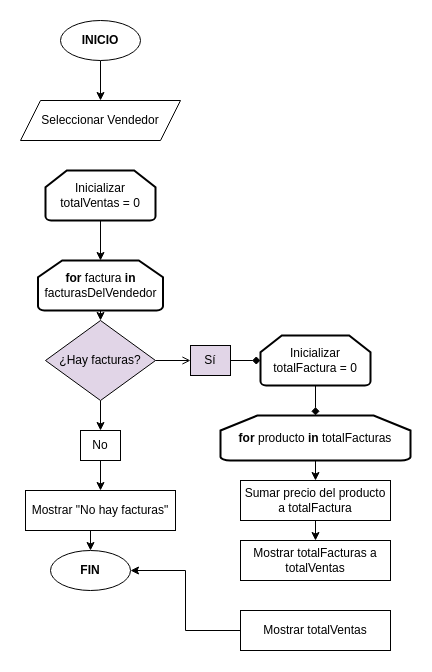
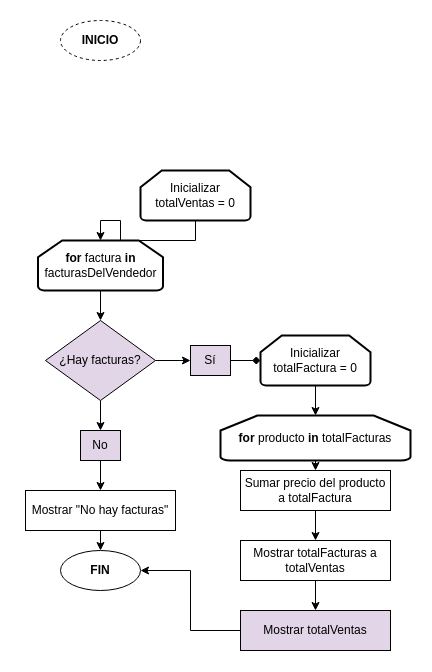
  <mxCell id="0" />
  <mxCell id="1" parent="0" />
  <mxCell id="2" value="Sí" style="rounded=0;whiteSpace=wrap;html=1;fillColor=#e1d5e7;" parent="1" vertex="1"><mxGeometry x="190" y="345" width="40" height="30" as="geometry" /></mxCell>
  <mxCell id="3" style="edgeStyle=orthogonalEdgeStyle;rounded=0;orthogonalLoop=1;jettySize=auto;html=1;exitX=0.5;exitY=1;exitDx=0;exitDy=0;entryX=0.5;entryY=0;entryDx=0;entryDy=0;" edge="1" parent="1" source="4" target="6"><mxGeometry relative="1" as="geometry" /></mxCell>
- <mxCell id="4" value="Sumar precio del producto a totalFactura" style="rounded=0;whiteSpace=wrap;html=1;" parent="1" vertex="1"><mxGeometry x="240" y="480" width="150" height="40" as="geometry" /></mxCell>
+ <mxCell id="4" value="Sumar precio del producto a totalFactura" style="rounded=0;whiteSpace=wrap;html=1;" parent="1" vertex="1"><mxGeometry x="240" y="470" width="150" height="40" as="geometry" /></mxCell>
+ <mxCell id="5" style="edgeStyle=orthogonalEdgeStyle;rounded=0;orthogonalLoop=1;jettySize=auto;html=1;exitX=0.5;exitY=1;exitDx=0;exitDy=0;entryX=0.5;entryY=0;entryDx=0;entryDy=0;" edge="1" parent="1" source="6" target="14"><mxGeometry relative="1" as="geometry" /></mxCell>
  <mxCell id="6" value="Mostrar totalFacturas a totalVentas" style="rounded=0;whiteSpace=wrap;html=1;" parent="1" vertex="1"><mxGeometry x="240" y="540" width="150" height="40" as="geometry" /></mxCell>
- <mxCell id="7" value="Seleccionar Vendedor" style="shape=parallelogram;perimeter=parallelogramPerimeter;whiteSpace=wrap;html=1;fixedSize=1;" parent="1" vertex="1"><mxGeometry x="20" y="100" width="160" height="40" as="geometry" /></mxCell>
- <mxCell id="8" style="edgeStyle=orthogonalEdgeStyle;rounded=0;orthogonalLoop=1;jettySize=auto;html=1;exitX=0.5;exitY=1;exitDx=0;exitDy=0;entryX=0.5;entryY=0;entryDx=0;entryDy=0;" parent="1" source="9" target="7" edge="1"><mxGeometry relative="1" as="geometry" /></mxCell>
- <mxCell id="9" value="&lt;b&gt;INICIO&lt;/b&gt;" style="ellipse;whiteSpace=wrap;html=1;" parent="1" vertex="1"><mxGeometry x="60" y="20" width="80" height="40" as="geometry" /></mxCell>
- <mxCell id="10" value="&lt;b&gt;FIN&lt;/b&gt;" style="ellipse;whiteSpace=wrap;html=1;" parent="1" vertex="1"><mxGeometry x="50" y="550" width="80" height="40" as="geometry" /></mxCell>
+ <mxCell id="9" value="&lt;b&gt;INICIO&lt;/b&gt;" style="ellipse;whiteSpace=wrap;html=1;dashed=1;" parent="1" vertex="1"><mxGeometry x="60" y="20" width="80" height="40" as="geometry" /></mxCell>
+ <mxCell id="10" value="&lt;b&gt;FIN&lt;/b&gt;" style="ellipse;whiteSpace=wrap;html=1;" parent="1" vertex="1"><mxGeometry x="60" y="550" width="80" height="40" as="geometry" /></mxCell>
  <mxCell id="11" style="edgeStyle=orthogonalEdgeStyle;rounded=0;orthogonalLoop=1;jettySize=auto;html=1;exitX=0.5;exitY=1;exitDx=0;exitDy=0;entryX=0.5;entryY=0;entryDx=0;entryDy=0;" edge="1" parent="1" source="12" target="26"><mxGeometry relative="1" as="geometry" /></mxCell>
- <mxCell id="12" value="No" style="rounded=0;whiteSpace=wrap;html=1;" parent="1" vertex="1"><mxGeometry x="80" y="430" width="40" height="30" as="geometry" /></mxCell>
+ <mxCell id="12" value="No" style="rounded=0;whiteSpace=wrap;html=1;fillColor=#e1d5e7;" parent="1" vertex="1"><mxGeometry x="80" y="430" width="40" height="30" as="geometry" /></mxCell>
  <mxCell id="13" style="edgeStyle=orthogonalEdgeStyle;rounded=0;orthogonalLoop=1;jettySize=auto;html=1;exitX=0;exitY=0.5;exitDx=0;exitDy=0;entryX=1;entryY=0.5;entryDx=0;entryDy=0;" edge="1" parent="1" source="14" target="10"><mxGeometry relative="1" as="geometry" /></mxCell>
- <mxCell id="14" value="Mostrar totalVentas" style="rounded=0;whiteSpace=wrap;html=1;" parent="1" vertex="1"><mxGeometry x="240" y="610" width="150" height="40" as="geometry" /></mxCell>
- <mxCell id="15" value="Inicializar totalVentas = 0" style="strokeWidth=2;html=1;shape=mxgraph.flowchart.loop_limit;whiteSpace=wrap;" vertex="1" parent="1"><mxGeometry x="45" y="170" width="110" height="50" as="geometry" /></mxCell>
+ <mxCell id="14" value="Mostrar totalVentas" style="rounded=0;whiteSpace=wrap;html=1;fillColor=#e1d5e7;" parent="1" vertex="1"><mxGeometry x="240" y="610" width="150" height="40" as="geometry" /></mxCell>
+ <mxCell id="15" value="Inicializar totalVentas = 0" style="strokeWidth=2;html=1;shape=mxgraph.flowchart.loop_limit;whiteSpace=wrap;" vertex="1" parent="1"><mxGeometry x="140" y="170" width="110" height="50" as="geometry" /></mxCell>
  <mxCell id="16" style="edgeStyle=orthogonalEdgeStyle;rounded=0;orthogonalLoop=1;jettySize=auto;html=1;exitX=0.5;exitY=1;exitDx=0;exitDy=0;exitPerimeter=0;entryX=0.5;entryY=0;entryDx=0;entryDy=0;" edge="1" parent="1" source="17" target="21"><mxGeometry relative="1" as="geometry" /></mxCell>
- <mxCell id="17" value="&lt;b&gt;for &lt;/b&gt;factura &lt;b&gt;in&lt;/b&gt; facturasDelVendedor" style="strokeWidth=2;html=1;shape=mxgraph.flowchart.loop_limit;whiteSpace=wrap;" vertex="1" parent="1"><mxGeometry x="37.5" y="260" width="125" height="50" as="geometry" /></mxCell>
+ <mxCell id="17" value="&lt;b&gt;for &lt;/b&gt;factura &lt;b&gt;in&lt;/b&gt; facturasDelVendedor" style="strokeWidth=2;html=1;shape=mxgraph.flowchart.loop_limit;whiteSpace=wrap;" vertex="1" parent="1"><mxGeometry x="37.5" y="240" width="125" height="50" as="geometry" /></mxCell>
  <mxCell id="18" style="edgeStyle=orthogonalEdgeStyle;rounded=0;orthogonalLoop=1;jettySize=auto;html=1;exitX=0.5;exitY=1;exitDx=0;exitDy=0;exitPerimeter=0;entryX=0.5;entryY=0;entryDx=0;entryDy=0;entryPerimeter=0;" edge="1" parent="1" source="15" target="17"><mxGeometry relative="1" as="geometry" /></mxCell>
- <mxCell id="19" style="edgeStyle=orthogonalEdgeStyle;rounded=0;orthogonalLoop=1;jettySize=auto;html=1;exitX=1;exitY=0.5;exitDx=0;exitDy=0;entryX=0;entryY=0.5;entryDx=0;entryDy=0;endArrow=open;" edge="1" parent="1" source="21" target="2"><mxGeometry relative="1" as="geometry" /></mxCell>
+ <mxCell id="19" style="edgeStyle=orthogonalEdgeStyle;rounded=0;orthogonalLoop=1;jettySize=auto;html=1;exitX=1;exitY=0.5;exitDx=0;exitDy=0;entryX=0;entryY=0.5;entryDx=0;entryDy=0;" edge="1" parent="1" source="21" target="2"><mxGeometry relative="1" as="geometry" /></mxCell>
  <mxCell id="20" style="edgeStyle=orthogonalEdgeStyle;rounded=0;orthogonalLoop=1;jettySize=auto;html=1;exitX=0.5;exitY=1;exitDx=0;exitDy=0;entryX=0.5;entryY=0;entryDx=0;entryDy=0;" edge="1" parent="1" source="21"><mxGeometry relative="1" as="geometry"><mxPoint x="100" y="430" as="targetPoint" /></mxGeometry></mxCell>
  <mxCell id="21" value="&lt;font style=&quot;font-size: 12px;&quot;&gt;¿Hay facturas?&lt;/font&gt;" style="rhombus;whiteSpace=wrap;html=1;fillColor=#e1d5e7;" vertex="1" parent="1"><mxGeometry x="45" y="320" width="110" height="80" as="geometry" /></mxCell>
  <mxCell id="22" style="edgeStyle=orthogonalEdgeStyle;rounded=0;orthogonalLoop=1;jettySize=auto;html=1;exitX=0.5;exitY=1;exitDx=0;exitDy=0;exitPerimeter=0;" edge="1" parent="1" source="23"><mxGeometry relative="1" as="geometry"><mxPoint x="315" y="385" as="targetPoint" /></mxGeometry></mxCell>
  <mxCell id="23" value="Inicializar totalFactura = 0" style="strokeWidth=2;html=1;shape=mxgraph.flowchart.loop_limit;whiteSpace=wrap;" vertex="1" parent="1"><mxGeometry x="260" y="335" width="110" height="50" as="geometry" /></mxCell>
  <mxCell id="24" style="edgeStyle=orthogonalEdgeStyle;rounded=0;orthogonalLoop=1;jettySize=auto;html=1;exitX=1;exitY=0.5;exitDx=0;exitDy=0;entryX=0;entryY=0.5;entryDx=0;entryDy=0;entryPerimeter=0;endArrow=diamond;" edge="1" parent="1" source="2" target="23"><mxGeometry relative="1" as="geometry" /></mxCell>
  <mxCell id="25" style="edgeStyle=orthogonalEdgeStyle;rounded=0;orthogonalLoop=1;jettySize=auto;html=1;exitX=0.5;exitY=1;exitDx=0;exitDy=0;entryX=0.5;entryY=0;entryDx=0;entryDy=0;" edge="1" parent="1" source="26" target="10"><mxGeometry relative="1" as="geometry" /></mxCell>
  <mxCell id="26" value="Mostrar &quot;No hay facturas&quot;" style="rounded=0;whiteSpace=wrap;html=1;" vertex="1" parent="1"><mxGeometry x="25" y="490" width="150" height="40" as="geometry" /></mxCell>
  <mxCell id="27" style="edgeStyle=orthogonalEdgeStyle;rounded=0;orthogonalLoop=1;jettySize=auto;html=1;exitX=0.5;exitY=1;exitDx=0;exitDy=0;exitPerimeter=0;entryX=0.5;entryY=0;entryDx=0;entryDy=0;" edge="1" parent="1" source="28" target="4"><mxGeometry relative="1" as="geometry" /></mxCell>
  <mxCell id="28" value="&lt;b&gt;for&amp;nbsp;&lt;/b&gt;producto&amp;nbsp;&lt;b&gt;in&lt;/b&gt;&amp;nbsp;totalFacturas" style="strokeWidth=2;html=1;shape=mxgraph.flowchart.loop_limit;whiteSpace=wrap;" vertex="1" parent="1"><mxGeometry x="220" y="415" width="190" height="45" as="geometry" /></mxCell>
- <mxCell id="29" style="edgeStyle=orthogonalEdgeStyle;rounded=0;orthogonalLoop=1;jettySize=auto;html=1;exitX=0.5;exitY=1;exitDx=0;exitDy=0;exitPerimeter=0;entryX=0.5;entryY=0;entryDx=0;entryDy=0;entryPerimeter=0;endArrow=diamond;" edge="1" parent="1" source="23" target="28"><mxGeometry relative="1" as="geometry" /></mxCell>
+ <mxCell id="29" style="edgeStyle=orthogonalEdgeStyle;rounded=0;orthogonalLoop=1;jettySize=auto;html=1;exitX=0.5;exitY=1;exitDx=0;exitDy=0;exitPerimeter=0;entryX=0.5;entryY=0;entryDx=0;entryDy=0;entryPerimeter=0;" edge="1" parent="1" source="23" target="28"><mxGeometry relative="1" as="geometry" /></mxCell>
